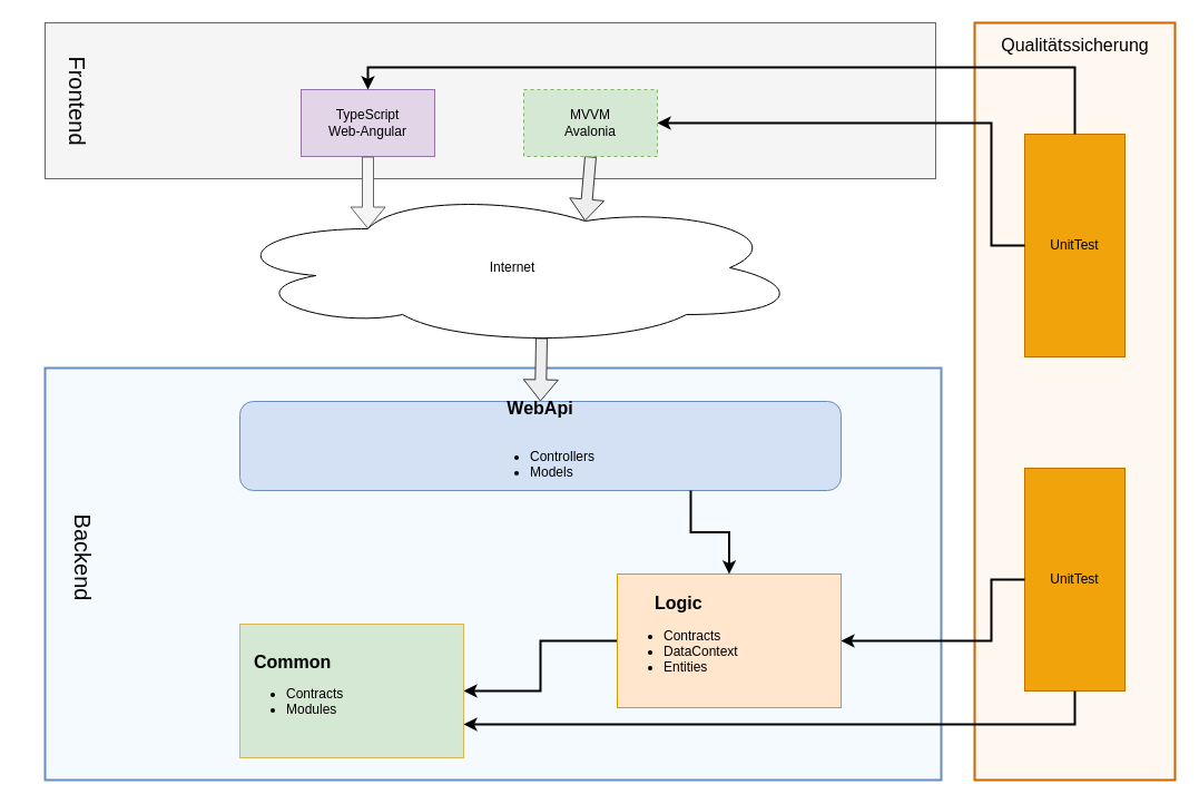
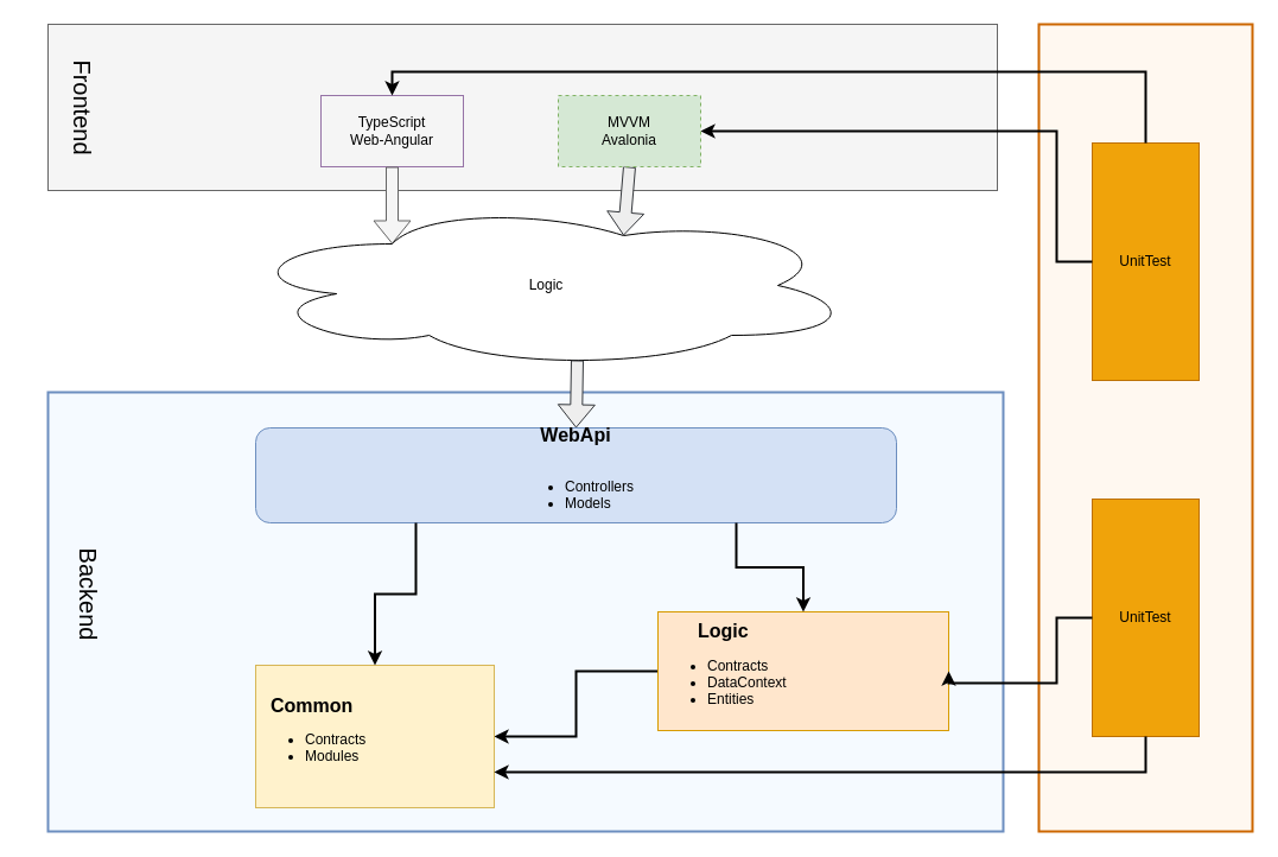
  <mxCell id="0" />
  <mxCell id="1" parent="0" />
  <mxCell id="2" value="" style="rounded=0;whiteSpace=wrap;html=1;strokeColor=#CC6600;strokeWidth=2;fillColor=#FFF8F0;" vertex="1" parent="1"><mxGeometry x="875" y="20" width="180" height="680" as="geometry" /></mxCell>
  <mxCell id="3" value="" style="rounded=0;whiteSpace=wrap;html=1;fillColor=#F5FAFF;strokeWidth=2;strokeColor=#6c8ebf;" vertex="1" parent="1"><mxGeometry x="40" y="330" width="805" height="370" as="geometry" /></mxCell>
  <mxCell id="4" value="&lt;font style=&quot;font-size: 16px;&quot;&gt;&lt;b&gt;WebApi&lt;/b&gt;&lt;/font&gt;&lt;div&gt;&lt;br&gt;&lt;/div&gt;&lt;div&gt;&lt;ul&gt;&lt;li style=&quot;text-align: left;&quot;&gt;Controllers&lt;/li&gt;&lt;li style=&quot;text-align: left;&quot;&gt;Models&lt;/li&gt;&lt;/ul&gt;&lt;/div&gt;" style="rounded=1;whiteSpace=wrap;html=1;fillColor=#D4E1F5;strokeColor=#6c8ebf;" vertex="1" parent="1"><mxGeometry x="215" y="360" width="540" height="80" as="geometry" /></mxCell>
  <mxCell id="5" value="" style="rounded=0;whiteSpace=wrap;html=1;fillColor=#F5F5F5;fontColor=#333333;strokeColor=#666666;" vertex="1" parent="1"><mxGeometry x="40" y="20" width="800" height="140" as="geometry" /></mxCell>
  <mxCell id="6" value="" style="shape=flexArrow;endArrow=classic;html=1;rounded=0;exitX=0.5;exitY=1;exitDx=0;exitDy=0;entryX=0.625;entryY=0.2;entryDx=0;entryDy=0;entryPerimeter=0;fillColor=#eeeeee;strokeColor=#36393d;" edge="1" parent="1" source="26" target="20"><mxGeometry width="50" height="50" relative="1" as="geometry"><mxPoint x="530" y="111" as="sourcePoint" /><mxPoint x="525" y="151" as="targetPoint" /></mxGeometry></mxCell>
  <mxCell id="7" style="edgeStyle=orthogonalEdgeStyle;rounded=0;orthogonalLoop=1;jettySize=auto;html=1;exitX=0.5;exitY=1;exitDx=0;exitDy=0;" edge="1" parent="1"><mxGeometry relative="1" as="geometry"><mxPoint x="665" y="290" as="sourcePoint" /><mxPoint x="665" y="290" as="targetPoint" /></mxGeometry></mxCell>
- <mxCell id="8" value="TypeScript&lt;br&gt;Web-Angular" style="rounded=0;whiteSpace=wrap;html=1;fillColor=#e1d5e7;strokeColor=#9673a6;" vertex="1" parent="1"><mxGeometry x="270" y="80" width="120" height="60" as="geometry" /></mxCell>
+ <mxCell id="8" value="TypeScript&lt;br&gt;Web-Angular" style="rounded=0;whiteSpace=wrap;html=1;fillColor=#f5f5f5;strokeColor=#9673a6;" vertex="1" parent="1"><mxGeometry x="270" y="80" width="120" height="60" as="geometry" /></mxCell>
  <mxCell id="9" value="UnitTest" style="rounded=0;whiteSpace=wrap;html=1;fillColor=#f0a30a;strokeColor=#BD7000;fontColor=#000000;" vertex="1" parent="1"><mxGeometry x="920" y="420" width="90" height="200" as="geometry" /></mxCell>
  <mxCell id="10" value="&lt;font style=&quot;font-size: 20px;&quot;&gt;Backend&lt;/font&gt;" style="text;html=1;align=center;verticalAlign=middle;resizable=0;points=[];autosize=1;strokeColor=none;fillColor=none;rotation=90;fontSize=20;" vertex="1" parent="1"><mxGeometry x="30" y="485" width="90" height="30" as="geometry" /></mxCell>
  <mxCell id="11" value="&lt;font style=&quot;font-size: 20px;&quot;&gt;Frontend&lt;/font&gt;" style="text;html=1;align=center;verticalAlign=middle;resizable=0;points=[];autosize=1;strokeColor=none;fillColor=none;rotation=90;fontSize=20;" vertex="1" parent="1"><mxGeometry x="20" y="75" width="100" height="30" as="geometry" /></mxCell>
- <mxCell id="12" value="&lt;font style=&quot;font-size: 16px;&quot;&gt;Qualitätssicherung&lt;/font&gt;" style="text;html=1;align=center;verticalAlign=middle;resizable=0;points=[];autosize=1;strokeColor=none;fillColor=none;fontSize=16;" vertex="1" parent="1"><mxGeometry x="890" y="30" width="150" height="20" as="geometry" /></mxCell>
  <mxCell id="13" value="" style="edgeStyle=orthogonalEdgeStyle;rounded=0;orthogonalLoop=1;jettySize=auto;html=1;strokeWidth=2;exitX=0;exitY=0.5;exitDx=0;exitDy=0;entryX=1;entryY=0.5;entryDx=0;entryDy=0;" edge="1" parent="1" source="14" target="15"><mxGeometry relative="1" as="geometry"><mxPoint x="413.5" y="620" as="targetPoint" /></mxGeometry></mxCell>
- <mxCell id="14" value="&lt;div style=&quot;text-align: center;&quot;&gt;&lt;b style=&quot;background-color: transparent; color: light-dark(rgb(0, 0, 0), rgb(255, 255, 255));&quot;&gt;&lt;font style=&quot;font-size: 16px;&quot;&gt;Logic&lt;/font&gt;&lt;/b&gt;&lt;/div&gt;&lt;div&gt;&lt;ul&gt;&lt;li&gt;&lt;span style=&quot;background-color: transparent; color: light-dark(rgb(0, 0, 0), rgb(255, 255, 255));&quot;&gt;Contracts&lt;/span&gt;&lt;/li&gt;&lt;li&gt;&lt;span style=&quot;background-color: transparent; color: light-dark(rgb(0, 0, 0), rgb(255, 255, 255));&quot;&gt;DataContext&lt;/span&gt;&lt;/li&gt;&lt;li&gt;&lt;span style=&quot;background-color: transparent; color: light-dark(rgb(0, 0, 0), rgb(255, 255, 255));&quot;&gt;Entities&lt;/span&gt;&lt;/li&gt;&lt;/ul&gt;&lt;/div&gt;" style="rounded=0;whiteSpace=wrap;html=1;fillColor=#ffe6cc;strokeColor=#d79b00;align=left;" vertex="1" parent="1"><mxGeometry x="554" y="515" width="201" height="120" as="geometry" /></mxCell>
- <mxCell id="15" value="&lt;div style=&quot;text-align: center;&quot;&gt;&lt;b style=&quot;font-size: 16px; background-color: transparent; color: light-dark(rgb(0, 0, 0), rgb(255, 255, 255));&quot;&gt;Common&lt;/b&gt;&lt;/div&gt;&lt;div&gt;&lt;ul&gt;&lt;li&gt;&lt;span style=&quot;background-color: transparent; color: light-dark(rgb(0, 0, 0), rgb(255, 255, 255));&quot;&gt;Contracts&lt;/span&gt;&lt;/li&gt;&lt;li&gt;&lt;span style=&quot;background-color: transparent; color: light-dark(rgb(0, 0, 0), rgb(255, 255, 255));&quot;&gt;Modules&lt;/span&gt;&lt;/li&gt;&lt;/ul&gt;&lt;/div&gt;" style="rounded=0;whiteSpace=wrap;html=1;fillColor=#d5e8d4;strokeColor=#d6b656;align=left;" vertex="1" parent="1"><mxGeometry x="215" y="560" width="201" height="120" as="geometry" /></mxCell>
+ <mxCell id="14" value="&lt;div style=&quot;text-align: center;&quot;&gt;&lt;b style=&quot;background-color: transparent; color: light-dark(rgb(0, 0, 0), rgb(255, 255, 255));&quot;&gt;&lt;font style=&quot;font-size: 16px;&quot;&gt;Logic&lt;/font&gt;&lt;/b&gt;&lt;/div&gt;&lt;div&gt;&lt;ul&gt;&lt;li&gt;&lt;span style=&quot;background-color: transparent; color: light-dark(rgb(0, 0, 0), rgb(255, 255, 255));&quot;&gt;Contracts&lt;/span&gt;&lt;/li&gt;&lt;li&gt;&lt;span style=&quot;background-color: transparent; color: light-dark(rgb(0, 0, 0), rgb(255, 255, 255));&quot;&gt;DataContext&lt;/span&gt;&lt;/li&gt;&lt;li&gt;&lt;span style=&quot;background-color: transparent; color: light-dark(rgb(0, 0, 0), rgb(255, 255, 255));&quot;&gt;Entities&lt;/span&gt;&lt;/li&gt;&lt;/ul&gt;&lt;/div&gt;" style="rounded=0;whiteSpace=wrap;html=1;fillColor=#ffe6cc;strokeColor=#d79b00;align=left;" vertex="1" parent="1"><mxGeometry x="554" y="515" width="245" height="100" as="geometry" /></mxCell>
+ <mxCell id="15" value="&lt;div style=&quot;text-align: center;&quot;&gt;&lt;b style=&quot;font-size: 16px; background-color: transparent; color: light-dark(rgb(0, 0, 0), rgb(255, 255, 255));&quot;&gt;Common&lt;/b&gt;&lt;/div&gt;&lt;div&gt;&lt;ul&gt;&lt;li&gt;&lt;span style=&quot;background-color: transparent; color: light-dark(rgb(0, 0, 0), rgb(255, 255, 255));&quot;&gt;Contracts&lt;/span&gt;&lt;/li&gt;&lt;li&gt;&lt;span style=&quot;background-color: transparent; color: light-dark(rgb(0, 0, 0), rgb(255, 255, 255));&quot;&gt;Modules&lt;/span&gt;&lt;/li&gt;&lt;/ul&gt;&lt;/div&gt;" style="rounded=0;whiteSpace=wrap;html=1;fillColor=#fff2cc;strokeColor=#d6b656;align=left;" vertex="1" parent="1"><mxGeometry x="215" y="560" width="201" height="120" as="geometry" /></mxCell>
+ <mxCell id="16" value="" style="edgeStyle=orthogonalEdgeStyle;rounded=0;orthogonalLoop=1;jettySize=auto;html=1;strokeWidth=2;exitX=0.25;exitY=1;exitDx=0;exitDy=0;" edge="1" parent="1" source="4" target="15"><mxGeometry relative="1" as="geometry"><mxPoint x="564" y="630" as="sourcePoint" /><mxPoint x="423.5" y="630" as="targetPoint" /></mxGeometry></mxCell>
  <mxCell id="17" value="" style="edgeStyle=orthogonalEdgeStyle;rounded=0;orthogonalLoop=1;jettySize=auto;html=1;strokeWidth=2;exitX=0.75;exitY=1;exitDx=0;exitDy=0;entryX=0.5;entryY=0;entryDx=0;entryDy=0;" edge="1" parent="1" source="4" target="14"><mxGeometry relative="1" as="geometry"><mxPoint x="520" y="500" as="sourcePoint" /><mxPoint x="486" y="586" as="targetPoint" /></mxGeometry></mxCell>
  <mxCell id="18" value="" style="edgeStyle=orthogonalEdgeStyle;rounded=0;orthogonalLoop=1;jettySize=auto;html=1;strokeWidth=2;entryX=1;entryY=0.75;entryDx=0;entryDy=0;exitX=0.5;exitY=1;exitDx=0;exitDy=0;" edge="1" parent="1" source="9" target="15"><mxGeometry relative="1" as="geometry"><mxPoint x="905" y="650" as="sourcePoint" /><mxPoint x="423.5" y="630" as="targetPoint" /><Array as="points"><mxPoint x="965" y="650" /></Array></mxGeometry></mxCell>
  <mxCell id="19" value="" style="edgeStyle=orthogonalEdgeStyle;rounded=0;orthogonalLoop=1;jettySize=auto;html=1;strokeWidth=2;entryX=1;entryY=0.5;entryDx=0;entryDy=0;exitX=0;exitY=0.5;exitDx=0;exitDy=0;" edge="1" parent="1" source="9" target="14"><mxGeometry relative="1" as="geometry"><mxPoint x="934" y="550" as="sourcePoint" /><mxPoint x="796" y="595" as="targetPoint" /><Array as="points"><mxPoint x="890" y="520" /><mxPoint x="890" y="575" /></Array></mxGeometry></mxCell>
- <mxCell id="20" value="Internet" style="ellipse;shape=cloud;whiteSpace=wrap;html=1;" vertex="1" parent="1"><mxGeometry x="200" y="170" width="520" height="140" as="geometry" /></mxCell>
+ <mxCell id="20" value="Logic" style="ellipse;shape=cloud;whiteSpace=wrap;html=1;" vertex="1" parent="1"><mxGeometry x="200" y="170" width="520" height="140" as="geometry" /></mxCell>
  <mxCell id="21" value="" style="shape=flexArrow;endArrow=classic;html=1;rounded=0;entryX=0.25;entryY=0.25;entryDx=0;entryDy=0;exitX=0.5;exitY=1;exitDx=0;exitDy=0;entryPerimeter=0;fillColor=#f5f5f5;strokeColor=#666666;" edge="1" parent="1" source="8" target="20"><mxGeometry width="50" height="50" relative="1" as="geometry"><mxPoint x="525" y="121" as="sourcePoint" /><mxPoint x="445" y="151" as="targetPoint" /></mxGeometry></mxCell>
  <mxCell id="22" value="" style="shape=flexArrow;endArrow=classic;html=1;rounded=0;entryX=0.5;entryY=0;entryDx=0;entryDy=0;exitX=0.55;exitY=0.95;exitDx=0;exitDy=0;exitPerimeter=0;fillColor=#eeeeee;strokeColor=#36393d;" edge="1" parent="1" source="20" target="4"><mxGeometry width="50" height="50" relative="1" as="geometry"><mxPoint x="360" y="150" as="sourcePoint" /><mxPoint x="360" y="330" as="targetPoint" /></mxGeometry></mxCell>
  <mxCell id="23" value="UnitTest" style="rounded=0;whiteSpace=wrap;html=1;fillColor=#f0a30a;strokeColor=#BD7000;fontColor=#000000;" vertex="1" parent="1"><mxGeometry x="920" y="120" width="90" height="200" as="geometry" /></mxCell>
  <mxCell id="24" value="" style="edgeStyle=orthogonalEdgeStyle;rounded=0;orthogonalLoop=1;jettySize=auto;html=1;strokeWidth=2;entryX=1;entryY=0.5;entryDx=0;entryDy=0;exitX=0;exitY=0.5;exitDx=0;exitDy=0;" edge="1" parent="1" source="23" target="26"><mxGeometry relative="1" as="geometry"><mxPoint x="905" y="180" as="sourcePoint" /><mxPoint x="755" y="235" as="targetPoint" /><Array as="points"><mxPoint x="890" y="220" /><mxPoint x="890" y="110" /></Array></mxGeometry></mxCell>
  <mxCell id="25" value="" style="edgeStyle=orthogonalEdgeStyle;rounded=0;orthogonalLoop=1;jettySize=auto;html=1;strokeWidth=2;entryX=0.5;entryY=0;entryDx=0;entryDy=0;" edge="1" parent="1" source="23" target="8"><mxGeometry relative="1" as="geometry"><mxPoint x="920" y="110" as="sourcePoint" /><mxPoint x="580" y="55" as="targetPoint" /><Array as="points"><mxPoint x="965" y="60" /><mxPoint x="330" y="60" /></Array></mxGeometry></mxCell>
  <mxCell id="26" value="MVVM&lt;div&gt;Avalonia&lt;/div&gt;" style="rounded=0;whiteSpace=wrap;html=1;fillColor=#D5E8D4;strokeColor=#82b366;dashed=1;" vertex="1" parent="1"><mxGeometry x="470" y="80" width="120" height="60" as="geometry" /></mxCell>
